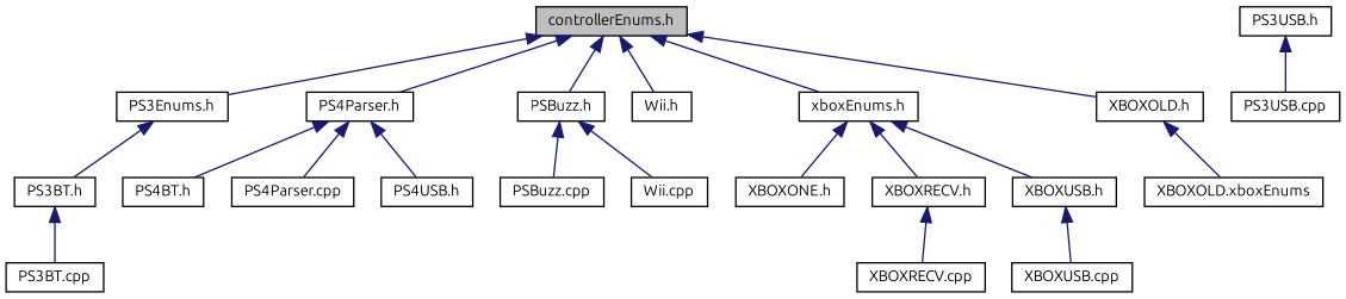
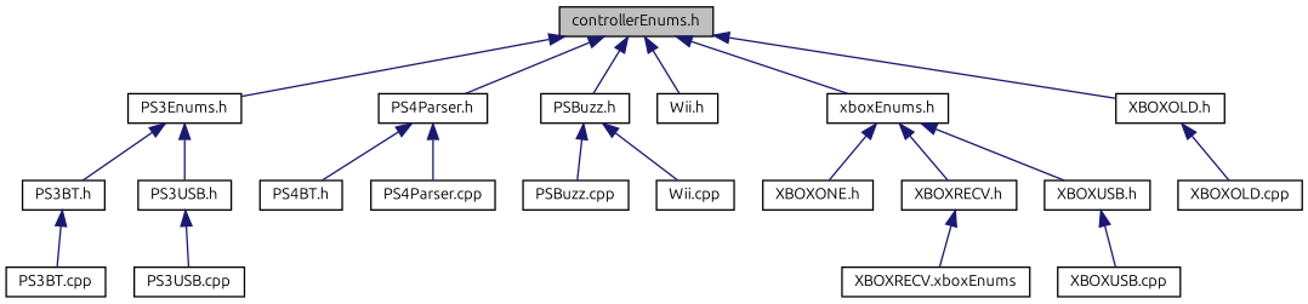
  digraph {
    fontname=Ubuntu
    node [color=black fillcolor=white fontname=Ubuntu fontsize=10 shape=record style=filled]
    edge [color=midnightblue dir=back fontname=Ubuntu fontsize=10 labelfontname=Helvetica labelfontsize=10 style=solid]
    n1 [fillcolor=grey75 fontcolor=black height=0.2 label="controllerEnums.h" width=0.4]
    n2 [height=0.2 label="PS3Enums.h" width=0.4]
    n3 [height=0.2 label="PS4Parser.h" width=0.4]
    n4 [height=0.2 label="PSBuzz.h" width=0.4]
    n5 [height=0.2 label="Wii.h" width=0.4]
    n6 [height=0.2 label="xboxEnums.h" width=0.4]
    n7 [height=0.2 label="XBOXOLD.h" width=0.4]
    n8 [height=0.2 label="PS3BT.h" width=0.4]
    n9 [height=0.2 label="PS3USB.h" width=0.4]
    n10 [height=0.2 label="PS4BT.h" width=0.4]
    n11 [height=0.2 label="PS4Parser.cpp" width=0.4]
-   n12 [height=0.2 label="PS4USB.h" width=0.4]
    n13 [height=0.2 label="PSBuzz.cpp" width=0.4]
    n14 [height=0.2 label="Wii.cpp" width=0.4]
    n15 [height=0.2 label="XBOXONE.h" width=0.4]
    n16 [height=0.2 label="XBOXRECV.h" width=0.4]
    n17 [height=0.2 label="XBOXUSB.h" width=0.4]
-   n18 [height=0.2 label="XBOXOLD.xboxEnums" width=0.4]
+   n18 [height=0.2 label="XBOXOLD.cpp" width=0.4]
    n19 [height=0.2 label="PS3BT.cpp" width=0.4]
    n20 [height=0.2 label="PS3USB.cpp" width=0.4]
-   n21 [height=0.2 label="XBOXRECV.cpp" width=0.4]
+   n21 [height=0.2 label="XBOXRECV.xboxEnums" width=0.4]
    n22 [height=0.2 label="XBOXUSB.cpp" width=0.4]
    n1 -> n2
    n1 -> n3
    n1 -> n4
    n1 -> n5
    n1 -> n6
    n1 -> n7
    n2 -> n8
+   n2 -> n9
    n3 -> n10
    n3 -> n11
-   n3 -> n12
    n4 -> n13
    n4 -> n14
    n6 -> n15
    n6 -> n16
    n6 -> n17
    n7 -> n18
    n8 -> n19
    n9 -> n20
    n16 -> n21
    n17 -> n22
  }
